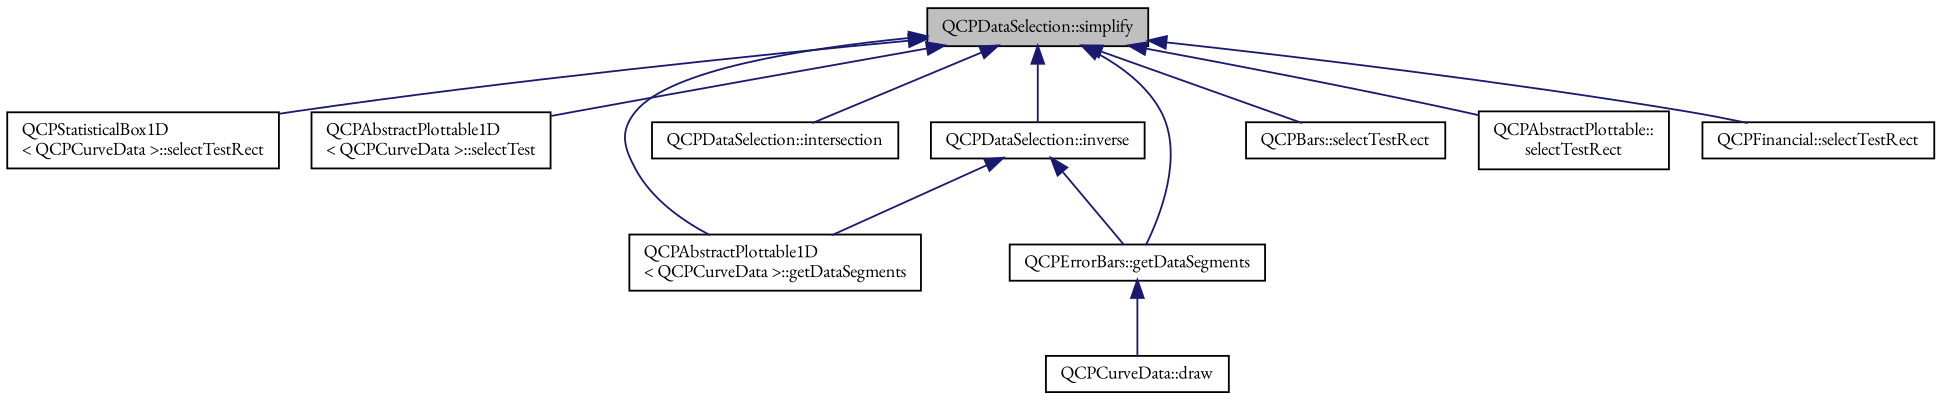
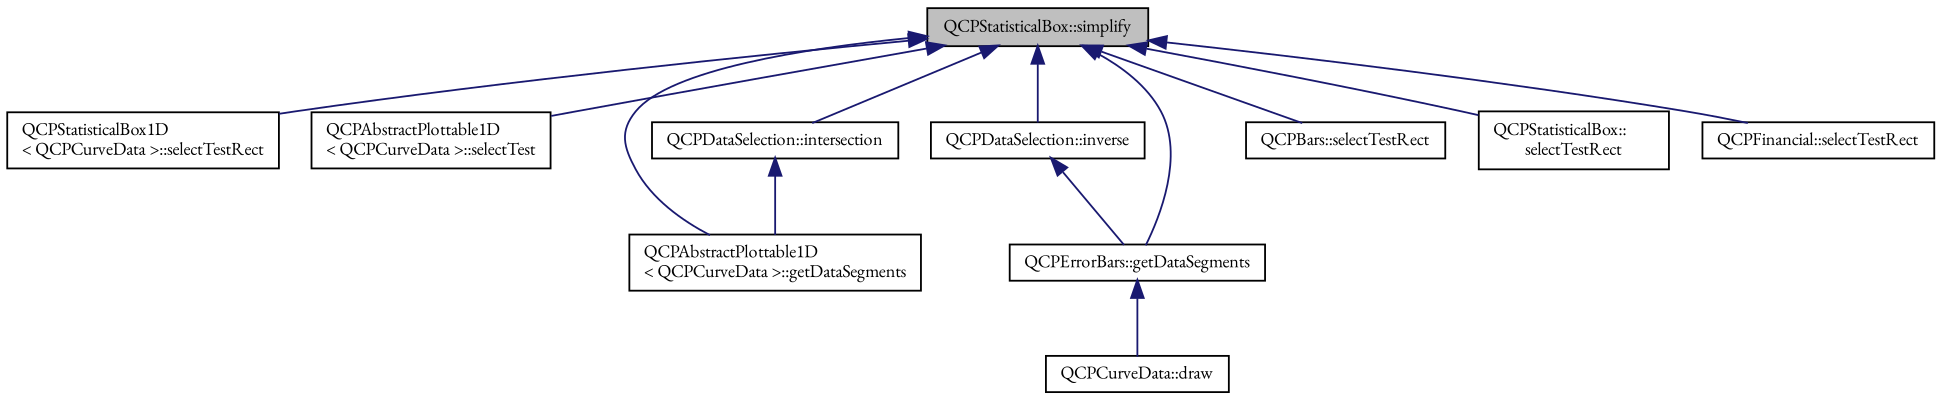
  digraph {
    fontname="EB Garamond"
    rankdir=TB
    node [color=black fillcolor=white fontname="EB Garamond" fontsize=10 shape=record style=filled]
    edge [color=midnightblue dir=back fontname="EB Garamond" fontsize=10 labelfontname=Helvetica labelfontsize=10 style=solid]
-   n1 [fillcolor=grey75 fontcolor=black height=0.2 label="QCPDataSelection::simplify" width=0.4]
+   n1 [fillcolor=grey75 fontcolor=black height=0.2 label="QCPStatisticalBox::simplify" width=0.4]
    n2 [height=0.2 label="QCPStatisticalBox1D\l\< QCPCurveData \>::selectTestRect" width=0.4]
    n3 [height=0.2 label="QCPAbstractPlottable1D\l\< QCPCurveData \>::selectTest" width=0.4]
    n4 [height=0.2 label="QCPAbstractPlottable1D\l\< QCPCurveData \>::getDataSegments" width=0.4]
    n5 [height=0.2 label="QCPDataSelection::intersection" width=0.4]
    n6 [height=0.2 label="QCPDataSelection::inverse" width=0.4]
    n7 [height=0.2 label="QCPErrorBars::getDataSegments" width=0.4]
    n8 [height=0.2 label="QCPBars::selectTestRect" width=0.4]
-   n9 [height=0.2 label="QCPAbstractPlottable::\lselectTestRect" width=0.4]
+   n9 [height=0.2 label="QCPStatisticalBox::\lselectTestRect" width=0.4]
    n10 [height=0.2 label="QCPFinancial::selectTestRect" width=0.4]
    n11 [height=0.2 label="QCPCurveData::draw" width=0.4]
    n1 -> n2
    n1 -> n3
    n1 -> n4
    n1 -> n5
    n1 -> n6
    n1 -> n7
    n1 -> n8
    n1 -> n9
    n1 -> n10
-   n6 -> n4
+   n5 -> n4
    n6 -> n7
    n7 -> n11
  }
